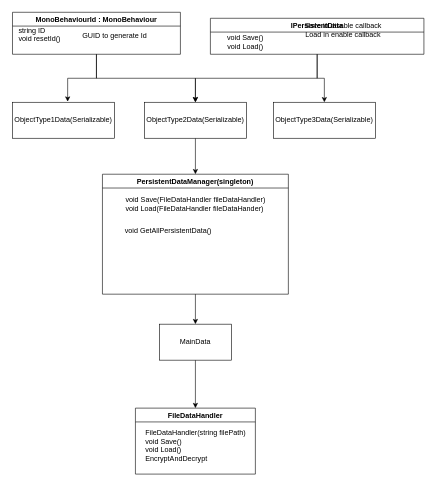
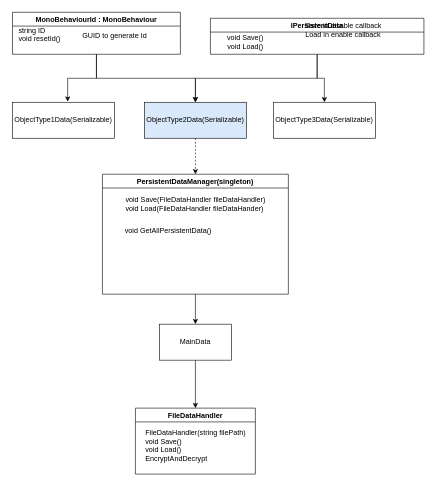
  <mxCell id="0" />
  <mxCell id="1" parent="0" />
  <mxCell id="2" style="edgeStyle=orthogonalEdgeStyle;rounded=0;orthogonalLoop=1;jettySize=auto;html=1;" edge="1" parent="1" source="4" target="18"><mxGeometry relative="1" as="geometry" /></mxCell>
  <mxCell id="3" style="edgeStyle=orthogonalEdgeStyle;rounded=0;orthogonalLoop=1;jettySize=auto;html=1;entryX=0.541;entryY=-0.017;entryDx=0;entryDy=0;entryPerimeter=0;" edge="1" parent="1" source="4" target="21"><mxGeometry relative="1" as="geometry" /></mxCell>
  <mxCell id="4" value="MonoBehaviourId : MonoBehaviour" style="swimlane;" vertex="1" parent="1"><mxGeometry x="20" y="20" width="280" height="70" as="geometry" /></mxCell>
  <mxCell id="5" value="&lt;div align=&quot;left&quot;&gt;string ID&lt;/div&gt;&lt;div align=&quot;left&quot;&gt;void resetId()&lt;/div&gt;&lt;div align=&quot;left&quot;&gt;&lt;br&gt;&lt;/div&gt;" style="text;html=1;align=center;verticalAlign=middle;resizable=0;points=[];autosize=1;strokeColor=none;fillColor=none;" vertex="1" parent="4"><mxGeometry y="20" width="90" height="50" as="geometry" /></mxCell>
  <mxCell id="6" value="GUID to generate Id" style="text;html=1;align=center;verticalAlign=middle;resizable=0;points=[];autosize=1;strokeColor=none;fillColor=none;" vertex="1" parent="4"><mxGeometry x="110" y="30" width="120" height="20" as="geometry" /></mxCell>
  <mxCell id="7" value="FileDataHandler" style="swimlane;" vertex="1" parent="1"><mxGeometry x="225" y="680" width="200" height="110" as="geometry" /></mxCell>
  <mxCell id="8" value="&lt;div align=&quot;left&quot;&gt;FileDataHandler(string filePath)&lt;br&gt;&lt;/div&gt;&lt;div align=&quot;left&quot;&gt;void Save()&lt;/div&gt;&lt;div align=&quot;left&quot;&gt;void Load()&lt;/div&gt;&lt;div align=&quot;left&quot;&gt;EncryptAndDecrypt&lt;br&gt;&lt;/div&gt;&lt;div&gt;&lt;br&gt;&lt;/div&gt;" style="text;html=1;align=center;verticalAlign=middle;resizable=0;points=[];autosize=1;strokeColor=none;fillColor=none;" vertex="1" parent="7"><mxGeometry x="5" y="30" width="190" height="80" as="geometry" /></mxCell>
  <mxCell id="9" value="" style="group" vertex="1" connectable="0" parent="1"><mxGeometry x="350" y="30" width="356" height="60" as="geometry" /></mxCell>
  <mxCell id="10" value="IPersistentData" style="swimlane;startSize=23;" vertex="1" parent="9"><mxGeometry width="356" height="60" as="geometry" /></mxCell>
  <mxCell id="11" value="&lt;div&gt;Save in disable callback &lt;br&gt;&lt;/div&gt;&lt;div&gt;Load in enable callback&lt;/div&gt;" style="text;html=1;align=center;verticalAlign=middle;resizable=0;points=[];autosize=1;strokeColor=none;fillColor=none;" vertex="1" parent="10"><mxGeometry x="146" y="5" width="150" height="30" as="geometry" /></mxCell>
  <mxCell id="12" value="&lt;div&gt;void Save()&lt;/div&gt;&lt;div&gt;void Load()&lt;br&gt;&lt;/div&gt;" style="text;html=1;align=center;verticalAlign=middle;resizable=0;points=[];autosize=1;strokeColor=none;fillColor=none;" vertex="1" parent="9"><mxGeometry x="17.8" y="25" width="80" height="30" as="geometry" /></mxCell>
  <mxCell id="13" style="edgeStyle=orthogonalEdgeStyle;rounded=0;orthogonalLoop=1;jettySize=auto;html=1;entryX=0.5;entryY=0;entryDx=0;entryDy=0;" edge="1" parent="1" source="14" target="24"><mxGeometry relative="1" as="geometry" /></mxCell>
  <mxCell id="14" value="PersistentDataManager(singleton)" style="swimlane;" vertex="1" parent="1"><mxGeometry x="170" y="290" width="310" height="200" as="geometry" /></mxCell>
  <mxCell id="15" value="&lt;div align=&quot;left&quot;&gt;void Save(FileDataHandler fileDataHandler)&lt;/div&gt;&lt;div align=&quot;left&quot;&gt;void Load(FileDataHandler fileDataHander)&lt;br&gt;&lt;/div&gt;" style="text;html=1;align=center;verticalAlign=middle;resizable=0;points=[];autosize=1;strokeColor=none;fillColor=none;" vertex="1" parent="14"><mxGeometry x="30" y="35" width="250" height="30" as="geometry" /></mxCell>
  <mxCell id="16" value="void GetAllPersistentData()" style="text;html=1;strokeColor=none;fillColor=none;align=center;verticalAlign=middle;whiteSpace=wrap;rounded=0;" vertex="1" parent="14"><mxGeometry x="30" y="80" width="160" height="30" as="geometry" /></mxCell>
- <mxCell id="17" style="edgeStyle=orthogonalEdgeStyle;rounded=0;orthogonalLoop=1;jettySize=auto;html=1;" edge="1" parent="1" source="18" target="14"><mxGeometry relative="1" as="geometry" /></mxCell>
- <mxCell id="18" value="ObjectType2Data(Serializable)" style="rounded=0;whiteSpace=wrap;html=1;" vertex="1" parent="1"><mxGeometry x="240" y="170" width="170" height="60" as="geometry" /></mxCell>
+ <mxCell id="17" style="edgeStyle=orthogonalEdgeStyle;rounded=0;orthogonalLoop=1;jettySize=auto;html=1;dashed=1;" edge="1" parent="1" source="18" target="14"><mxGeometry relative="1" as="geometry" /></mxCell>
+ <mxCell id="18" value="ObjectType2Data(Serializable)" style="rounded=0;whiteSpace=wrap;html=1;fillColor=#dae8fc;" vertex="1" parent="1"><mxGeometry x="240" y="170" width="170" height="60" as="geometry" /></mxCell>
  <mxCell id="19" style="edgeStyle=orthogonalEdgeStyle;rounded=0;orthogonalLoop=1;jettySize=auto;html=1;" edge="1" parent="1" source="10" target="18"><mxGeometry relative="1" as="geometry" /></mxCell>
  <mxCell id="20" value="ObjectType3Data(Serializable)" style="rounded=0;whiteSpace=wrap;html=1;" vertex="1" parent="1"><mxGeometry x="455" y="170" width="170" height="60" as="geometry" /></mxCell>
  <mxCell id="21" value="ObjectType1Data(Serializable)" style="rounded=0;whiteSpace=wrap;html=1;" vertex="1" parent="1"><mxGeometry x="20" y="170" width="170" height="60" as="geometry" /></mxCell>
  <mxCell id="22" style="edgeStyle=orthogonalEdgeStyle;rounded=0;orthogonalLoop=1;jettySize=auto;html=1;entryX=0.5;entryY=0;entryDx=0;entryDy=0;" edge="1" parent="1" source="10" target="20"><mxGeometry relative="1" as="geometry" /></mxCell>
  <mxCell id="23" style="edgeStyle=orthogonalEdgeStyle;rounded=0;orthogonalLoop=1;jettySize=auto;html=1;entryX=0.5;entryY=0;entryDx=0;entryDy=0;" edge="1" parent="1" source="24" target="7"><mxGeometry relative="1" as="geometry" /></mxCell>
  <mxCell id="24" value="MainData" style="rounded=0;whiteSpace=wrap;html=1;" vertex="1" parent="1"><mxGeometry x="265" y="540" width="120" height="60" as="geometry" /></mxCell>
